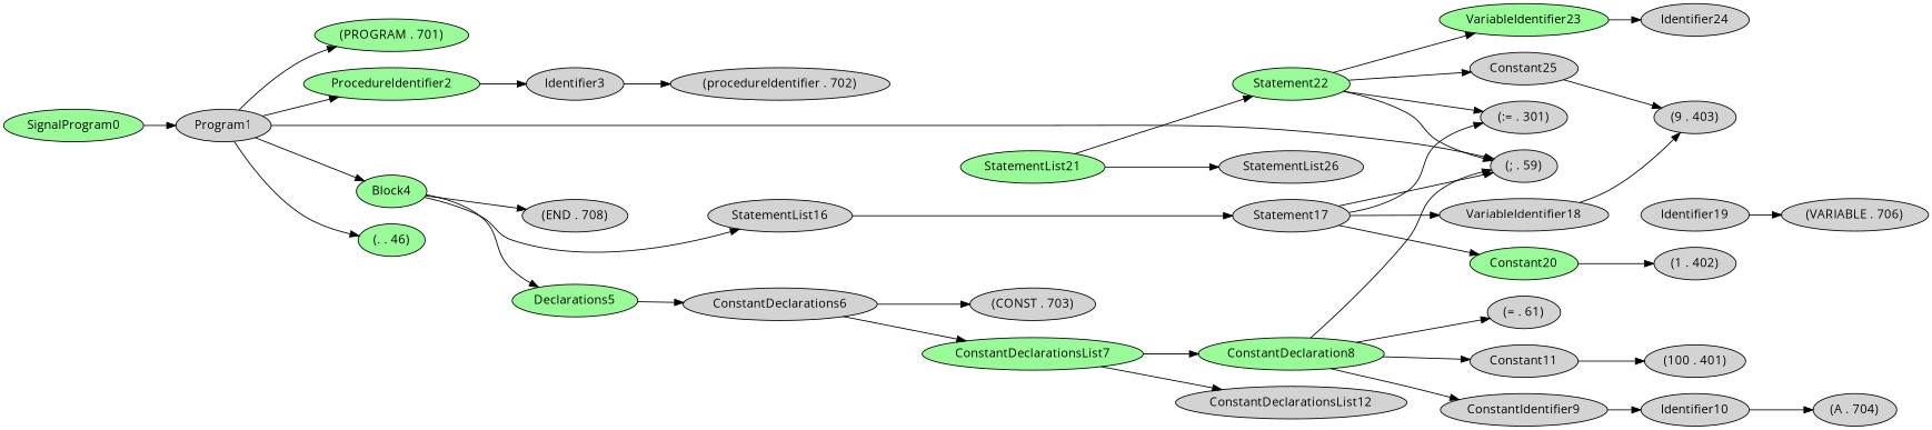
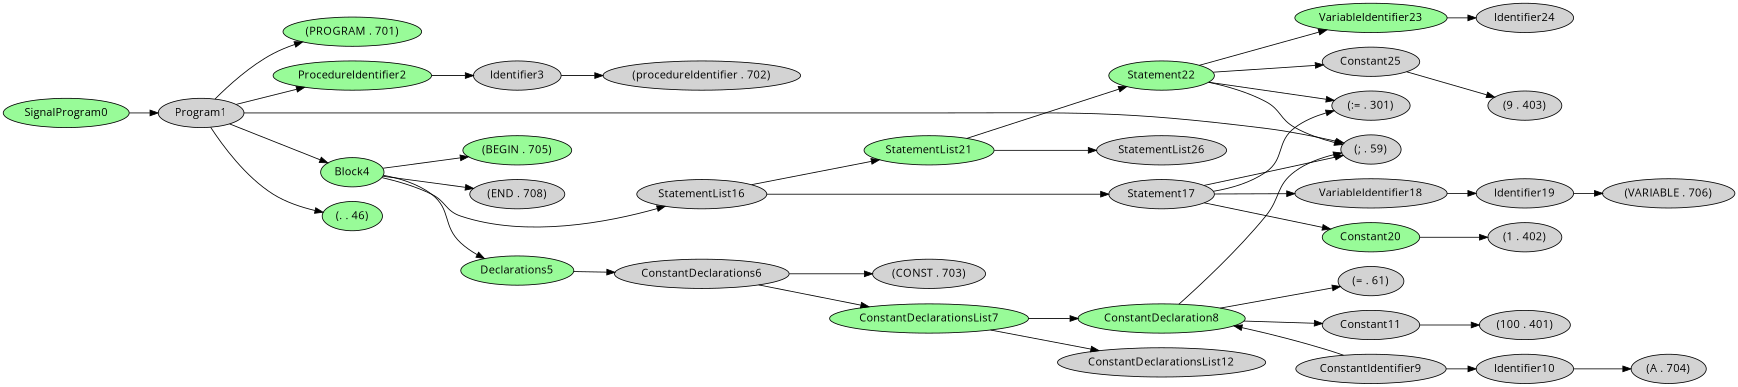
  digraph {
    fontname="Open Sans"
    rankdir=LR
    node [fillcolor=lightgrey fontname="Open Sans" style=filled]
    edge [fontname="Open Sans"]
    SignalProgram0 [fillcolor=palegreen]
    Program1
    "(PROGRAM . 701)" [fillcolor=palegreen]
    ProcedureIdentifier2 [fillcolor=palegreen]
    "(; . 59)"
    Block4 [fillcolor=palegreen]
    "(. . 46)" [fillcolor=palegreen]
    Identifier3
    Declarations5 [fillcolor=palegreen]
+   "(BEGIN . 705)" [fillcolor=palegreen]
    StatementList16
    "(END . 708)"
    "(procedureIdentifier . 702)"
    ConstantDeclarations6
    Statement17
    StatementList21 [fillcolor=palegreen]
    "(CONST . 703)"
    ConstantDeclarationsList7 [fillcolor=palegreen]
    ConstantDeclaration8 [fillcolor=palegreen]
    ConstantDeclarationsList12
    ConstantIdentifier9
    "(= . 61)"
    Constant11
    Identifier10
    "(100 . 401)"
    "(A . 704)"
    VariableIdentifier18
    "(:= . 301)"
    Constant20 [fillcolor=palegreen]
    Statement22 [fillcolor=palegreen]
    StatementList26
    Identifier19
    "(1 . 402)"
    "(VARIABLE . 706)"
    VariableIdentifier23 [fillcolor=palegreen]
    Constant25
    Identifier24
    "(9 . 403)"
    SignalProgram0 -> Program1
    Program1 -> "(PROGRAM . 701)"
    Program1 -> ProcedureIdentifier2
    Program1 -> "(; . 59)"
    Program1 -> Block4
    Program1 -> "(. . 46)"
    ProcedureIdentifier2 -> Identifier3
    Block4 -> Declarations5
+   Block4 -> "(BEGIN . 705)"
    Block4 -> StatementList16
    Block4 -> "(END . 708)"
    Identifier3 -> "(procedureIdentifier . 702)"
    Declarations5 -> ConstantDeclarations6
    StatementList16 -> Statement17
+   StatementList16 -> StatementList21
    ConstantDeclarations6 -> "(CONST . 703)"
    ConstantDeclarations6 -> ConstantDeclarationsList7
    Statement17 -> "(; . 59)"
    Statement17 -> VariableIdentifier18
    Statement17 -> "(:= . 301)"
    Statement17 -> Constant20
    StatementList21 -> Statement22
    StatementList21 -> StatementList26
    ConstantDeclarationsList7 -> ConstantDeclaration8
    ConstantDeclarationsList7 -> ConstantDeclarationsList12
    ConstantDeclaration8 -> "(; . 59)"
-   ConstantDeclaration8 -> ConstantIdentifier9
+   ConstantIdentifier9 -> ConstantDeclaration8
    ConstantDeclaration8 -> "(= . 61)"
    ConstantDeclaration8 -> Constant11
    ConstantIdentifier9 -> Identifier10
    Constant11 -> "(100 . 401)"
    Identifier10 -> "(A . 704)"
-   VariableIdentifier18 -> "(9 . 403)"
+   VariableIdentifier18 -> Identifier19
    Constant20 -> "(1 . 402)"
    Statement22 -> "(; . 59)"
    Statement22 -> "(:= . 301)"
    Statement22 -> VariableIdentifier23
    Statement22 -> Constant25
    Identifier19 -> "(VARIABLE . 706)"
    VariableIdentifier23 -> Identifier24
    Constant25 -> "(9 . 403)"
  }
